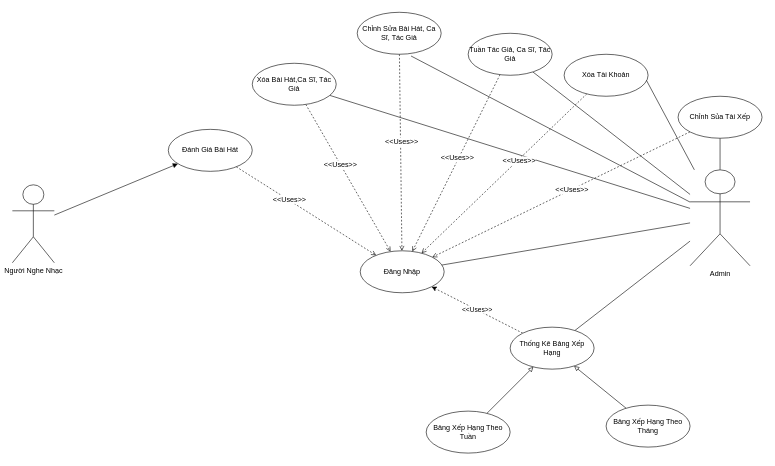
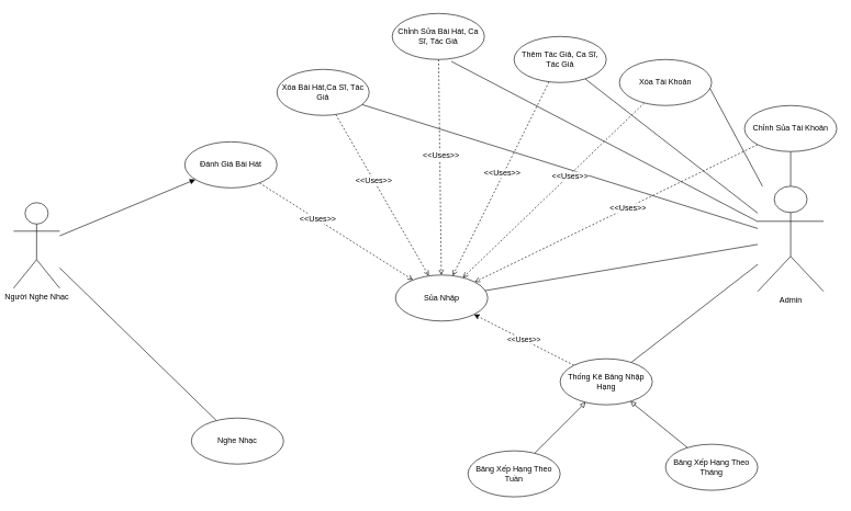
  <mxCell id="0" />
  <mxCell id="1" parent="0" />
+ <mxCell id="2" style="edgeStyle=none;rounded=0;orthogonalLoop=1;jettySize=auto;html=1;endArrow=none;endFill=0;" parent="1" source="4" target="6" edge="1"><mxGeometry relative="1" as="geometry" /></mxCell>
  <mxCell id="3" style="edgeStyle=none;rounded=0;orthogonalLoop=1;jettySize=auto;html=1;endArrow=block;endFill=1;" parent="1" source="4" target="9" edge="1"><mxGeometry relative="1" as="geometry" /></mxCell>
  <mxCell id="4" value="Người Nghe Nhạc" style="shape=umlActor;verticalLabelPosition=bottom;labelBackgroundColor=#ffffff;verticalAlign=top;html=1;outlineConnect=0;" parent="1" vertex="1"><mxGeometry x="20" y="307.667" width="70" height="130" as="geometry" /></mxCell>
- <mxCell id="5" value="Đăng Nhập" style="ellipse;whiteSpace=wrap;html=1;" parent="1" vertex="1"><mxGeometry x="600" y="417.667" width="140" height="70" as="geometry" /></mxCell>
+ <mxCell id="5" value="Sủa Nhập" style="ellipse;whiteSpace=wrap;html=1;" parent="1" vertex="1"><mxGeometry x="600" y="417.667" width="140" height="70" as="geometry" /></mxCell>
+ <mxCell id="6" value="Nghe Nhạc" style="ellipse;whiteSpace=wrap;html=1;" parent="1" vertex="1"><mxGeometry x="290" y="635.167" width="140" height="70" as="geometry" /></mxCell>
  <mxCell id="7" style="edgeStyle=none;rounded=0;orthogonalLoop=1;jettySize=auto;html=1;endArrow=open;endFill=0;dashed=1;" parent="1" source="9" target="5" edge="1"><mxGeometry relative="1" as="geometry" /></mxCell>
  <mxCell id="8" value="&amp;lt;&amp;lt;Uses&amp;gt;&amp;gt;" style="text;html=1;resizable=0;points=[];align=center;verticalAlign=middle;labelBackgroundColor=#ffffff;" parent="7" vertex="1" connectable="0"><mxGeometry x="-0.253" y="2" relative="1" as="geometry"><mxPoint as="offset" /></mxGeometry></mxCell>
  <mxCell id="9" value="Đánh Giá Bài Hát" style="ellipse;whiteSpace=wrap;html=1;" parent="1" vertex="1"><mxGeometry x="280" y="215.167" width="140" height="70" as="geometry" /></mxCell>
  <mxCell id="10" style="rounded=0;orthogonalLoop=1;jettySize=auto;html=1;entryX=0.5;entryY=1;entryDx=0;entryDy=0;" parent="1" source="5" target="5" edge="1"><mxGeometry relative="1" as="geometry" /></mxCell>
  <mxCell id="11" style="edgeStyle=none;rounded=0;orthogonalLoop=1;jettySize=auto;html=1;startArrow=none;startFill=0;endArrow=none;endFill=0;" parent="1" source="18" target="5" edge="1"><mxGeometry relative="1" as="geometry" /></mxCell>
  <mxCell id="12" style="edgeStyle=none;rounded=0;orthogonalLoop=1;jettySize=auto;html=1;startArrow=none;startFill=0;endArrow=none;endFill=0;" parent="1" source="18" target="27" edge="1"><mxGeometry relative="1" as="geometry" /></mxCell>
  <mxCell id="13" style="edgeStyle=none;rounded=0;orthogonalLoop=1;jettySize=auto;html=1;entryX=0.641;entryY=1.041;entryDx=0;entryDy=0;entryPerimeter=0;startArrow=none;startFill=0;endArrow=none;endFill=0;" parent="1" source="18" target="21" edge="1"><mxGeometry relative="1" as="geometry" /></mxCell>
  <mxCell id="14" style="edgeStyle=none;rounded=0;orthogonalLoop=1;jettySize=auto;html=1;startArrow=none;startFill=0;endArrow=none;endFill=0;" parent="1" source="18" target="24" edge="1"><mxGeometry relative="1" as="geometry" /></mxCell>
  <mxCell id="15" style="edgeStyle=none;rounded=0;orthogonalLoop=1;jettySize=auto;html=1;entryX=1;entryY=0;entryDx=0;entryDy=0;startArrow=none;startFill=0;endArrow=none;endFill=0;" parent="1" source="18" target="30" edge="1"><mxGeometry relative="1" as="geometry" /></mxCell>
  <mxCell id="16" style="edgeStyle=none;rounded=0;orthogonalLoop=1;jettySize=auto;html=1;startArrow=none;startFill=0;endArrow=none;endFill=0;" parent="1" source="18" target="33" edge="1"><mxGeometry relative="1" as="geometry" /></mxCell>
  <mxCell id="17" style="edgeStyle=none;rounded=0;orthogonalLoop=1;jettySize=auto;html=1;startArrow=none;startFill=0;endArrow=none;endFill=0;" parent="1" source="18" target="35" edge="1"><mxGeometry relative="1" as="geometry" /></mxCell>
  <mxCell id="18" value="Admin" style="shape=umlActor;verticalLabelPosition=bottom;labelBackgroundColor=#ffffff;verticalAlign=top;html=1;outlineConnect=0;" parent="1" vertex="1"><mxGeometry x="1150" y="282.667" width="100" height="160" as="geometry" /></mxCell>
  <mxCell id="19" style="edgeStyle=none;rounded=0;orthogonalLoop=1;jettySize=auto;html=1;dashed=1;startArrow=none;startFill=0;endArrow=open;endFill=0;" parent="1" source="21" target="5" edge="1"><mxGeometry relative="1" as="geometry" /></mxCell>
  <mxCell id="20" value="&amp;lt;&amp;lt;Uses&amp;gt;&amp;gt;" style="text;html=1;resizable=0;points=[];align=center;verticalAlign=middle;labelBackgroundColor=#ffffff;" parent="19" vertex="1" connectable="0"><mxGeometry x="-0.107" y="1" relative="1" as="geometry"><mxPoint as="offset" /></mxGeometry></mxCell>
  <mxCell id="21" value="Chỉnh Sửa Bài Hát, Ca Sĩ, Tác Giả" style="ellipse;whiteSpace=wrap;html=1;" parent="1" vertex="1"><mxGeometry x="595" y="20" width="140" height="70" as="geometry" /></mxCell>
  <mxCell id="22" style="edgeStyle=none;rounded=0;orthogonalLoop=1;jettySize=auto;html=1;dashed=1;startArrow=none;startFill=0;endArrow=open;endFill=0;" parent="1" source="24" target="5" edge="1"><mxGeometry relative="1" as="geometry"><mxPoint x="440" y="425" as="targetPoint" /></mxGeometry></mxCell>
  <mxCell id="23" value="&amp;lt;&amp;lt;Uses&amp;gt;&amp;gt;" style="text;html=1;resizable=0;points=[];align=center;verticalAlign=middle;labelBackgroundColor=#ffffff;" parent="22" vertex="1" connectable="0"><mxGeometry x="-0.18" y="-1" relative="1" as="geometry"><mxPoint as="offset" /></mxGeometry></mxCell>
  <mxCell id="24" value="Xóa Bài Hát,Ca Sĩ, Tác Giả" style="ellipse;whiteSpace=wrap;html=1;" parent="1" vertex="1"><mxGeometry x="420" y="105" width="140" height="70" as="geometry" /></mxCell>
  <mxCell id="25" style="edgeStyle=none;rounded=0;orthogonalLoop=1;jettySize=auto;html=1;dashed=1;startArrow=none;startFill=0;endArrow=open;endFill=0;" parent="1" source="27" target="5" edge="1"><mxGeometry relative="1" as="geometry" /></mxCell>
  <mxCell id="26" value="&amp;lt;&amp;lt;Uses&amp;gt;&amp;gt;" style="text;html=1;resizable=0;points=[];align=center;verticalAlign=middle;labelBackgroundColor=#ffffff;" parent="25" vertex="1" connectable="0"><mxGeometry x="-0.052" y="-2" relative="1" as="geometry"><mxPoint as="offset" /></mxGeometry></mxCell>
- <mxCell id="27" value="Tuần Tác Giả, Ca Sĩ, Tác Giả" style="ellipse;whiteSpace=wrap;html=1;" parent="1" vertex="1"><mxGeometry x="780" y="55" width="140" height="70" as="geometry" /></mxCell>
+ <mxCell id="27" value="Thêm Tác Giả, Ca Sĩ, Tác Giả" style="ellipse;whiteSpace=wrap;html=1;" parent="1" vertex="1"><mxGeometry x="780" y="55" width="140" height="70" as="geometry" /></mxCell>
  <mxCell id="28" style="edgeStyle=none;rounded=0;orthogonalLoop=1;jettySize=auto;html=1;startArrow=none;startFill=0;endArrow=open;endFill=0;dashed=1;" parent="1" source="30" target="5" edge="1"><mxGeometry relative="1" as="geometry" /></mxCell>
  <mxCell id="29" value="&amp;lt;&amp;lt;Uses&amp;gt;&amp;gt;" style="text;html=1;resizable=0;points=[];align=center;verticalAlign=middle;labelBackgroundColor=#ffffff;" parent="28" vertex="1" connectable="0"><mxGeometry x="-0.167" y="2" relative="1" as="geometry"><mxPoint as="offset" /></mxGeometry></mxCell>
  <mxCell id="30" value="Xóa Tài Khoản" style="ellipse;whiteSpace=wrap;html=1;" parent="1" vertex="1"><mxGeometry x="940" y="90" width="140" height="70" as="geometry" /></mxCell>
  <mxCell id="31" style="edgeStyle=none;rounded=0;orthogonalLoop=1;jettySize=auto;html=1;dashed=1;startArrow=none;startFill=0;endArrow=open;endFill=0;" parent="1" source="33" target="5" edge="1"><mxGeometry relative="1" as="geometry" /></mxCell>
  <mxCell id="32" value="&amp;lt;&amp;lt;Uses&amp;gt;&amp;gt;" style="text;html=1;resizable=0;points=[];align=center;verticalAlign=middle;labelBackgroundColor=#ffffff;" parent="31" vertex="1" connectable="0"><mxGeometry x="-0.081" relative="1" as="geometry"><mxPoint as="offset" /></mxGeometry></mxCell>
- <mxCell id="33" value="Chỉnh Sủa Tài Xếp" style="ellipse;whiteSpace=wrap;html=1;" parent="1" vertex="1"><mxGeometry x="1130" y="160" width="140" height="70" as="geometry" /></mxCell>
+ <mxCell id="33" value="Chỉnh Sủa Tài Khoản" style="ellipse;whiteSpace=wrap;html=1;" parent="1" vertex="1"><mxGeometry x="1130" y="160" width="140" height="70" as="geometry" /></mxCell>
  <mxCell id="34" value="&amp;lt;&amp;lt;Uses&amp;gt;&amp;gt;" style="edgeStyle=none;rounded=0;orthogonalLoop=1;jettySize=auto;html=1;startArrow=none;startFill=0;endArrow=classic;endFill=1;dashed=1;" parent="1" source="35" target="5" edge="1"><mxGeometry relative="1" as="geometry" /></mxCell>
- <mxCell id="35" value="Thống Kê Bảng Xếp Hạng" style="ellipse;whiteSpace=wrap;html=1;" parent="1" vertex="1"><mxGeometry x="850" y="545" width="140" height="70" as="geometry" /></mxCell>
+ <mxCell id="35" value="Thống Kê Bảng Nhập Hạng" style="ellipse;whiteSpace=wrap;html=1;" parent="1" vertex="1"><mxGeometry x="850" y="545" width="140" height="70" as="geometry" /></mxCell>
  <mxCell id="36" style="edgeStyle=none;rounded=0;orthogonalLoop=1;jettySize=auto;html=1;startArrow=none;startFill=0;endArrow=block;endFill=0;" parent="1" source="37" target="35" edge="1"><mxGeometry relative="1" as="geometry" /></mxCell>
  <mxCell id="37" value="Bảng Xếp Hạng Theo Tuần" style="ellipse;whiteSpace=wrap;html=1;" parent="1" vertex="1"><mxGeometry x="710" y="685" width="140" height="70" as="geometry" /></mxCell>
  <mxCell id="38" style="edgeStyle=none;rounded=0;orthogonalLoop=1;jettySize=auto;html=1;startArrow=none;startFill=0;endArrow=block;endFill=0;" parent="1" source="39" target="35" edge="1"><mxGeometry relative="1" as="geometry" /></mxCell>
  <mxCell id="39" value="Bảng Xếp Hạng Theo Tháng" style="ellipse;whiteSpace=wrap;html=1;" parent="1" vertex="1"><mxGeometry x="1010" y="675" width="140" height="70" as="geometry" /></mxCell>
